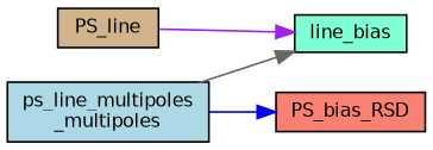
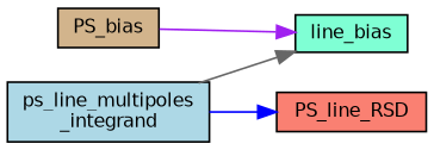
  digraph {
    rankdir=RL
    node [color=black fontname=Helvetica fontsize=10 shape=record style=filled]
    edge [dir=back fontname=Helvetica fontsize=10 labelfontname=Helvetica labelfontsize=10 style=solid]
    n1 [fillcolor=aquamarine fontcolor=black height=0.2 label=line_bias width=0.4]
-   n2 [fillcolor=tan height=0.2 label=PS_line width=0.4]
-   n3 [fillcolor=lightblue height=0.2 label="ps_line_multipoles\l_multipoles" width=0.4]
-   n4 [fillcolor=salmon height=0.2 label=PS_bias_RSD width=0.4]
+   n2 [fillcolor=tan height=0.2 label=PS_bias width=0.4]
+   n3 [fillcolor=lightblue height=0.2 label="ps_line_multipoles\l_integrand" width=0.4]
+   n4 [fillcolor=salmon height=0.2 label=PS_line_RSD width=0.4]
    n1 -> n2 [color=purple]
    n1 -> n3 [color=gray40]
    n4 -> n3 [color=blue]
  }
